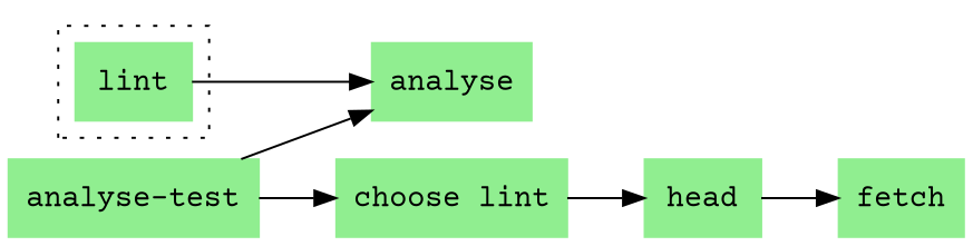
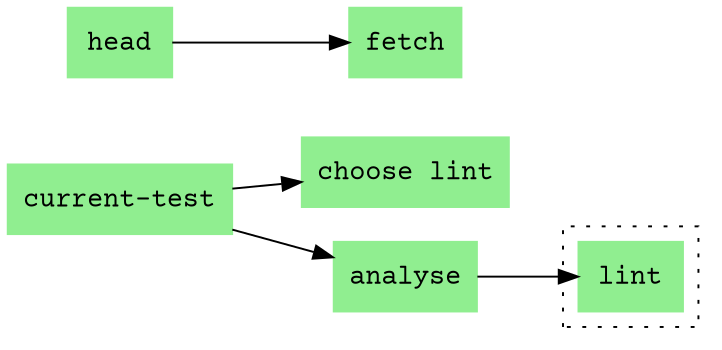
  digraph {
    fontname="Courier Prime"
    rankdir=LR
    node [color="#90ee90" fillcolor="#90ee90" fontname="Courier Prime" shape=box style=filled]
    edge [fontname="Courier Prime"]
    n1 [label=lint]
-   n2 [label="analyse-test"]
+   n2 [label="current-test"]
    n3 [label="choose lint"]
    n4 [label=analyse]
    n5 [label=head]
    n6 [label=fetch]
    subgraph cluster_1 {
      style=dotted
      n1
    }
    n2 -> n3
    n2 -> n4
-   n3 -> n5
-   n1 -> n4
+   n4 -> n1
    n5 -> n6
  }
